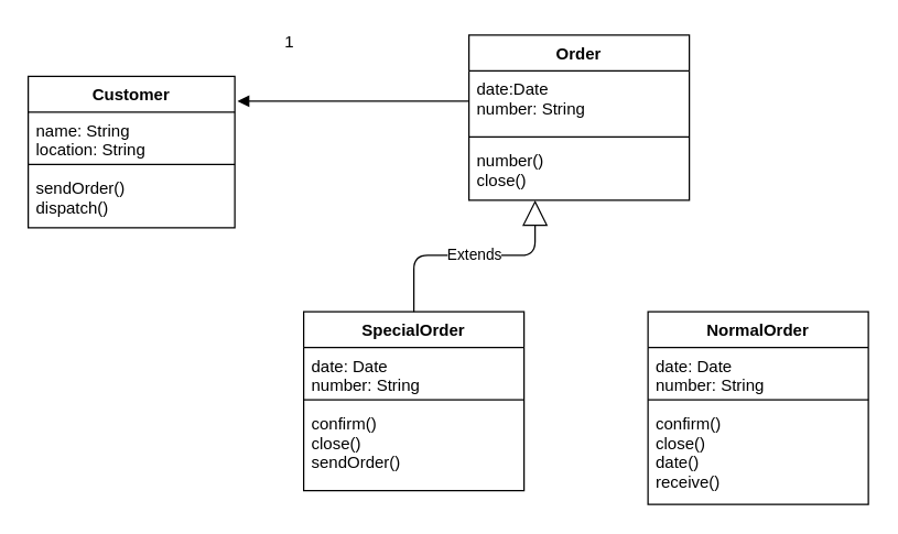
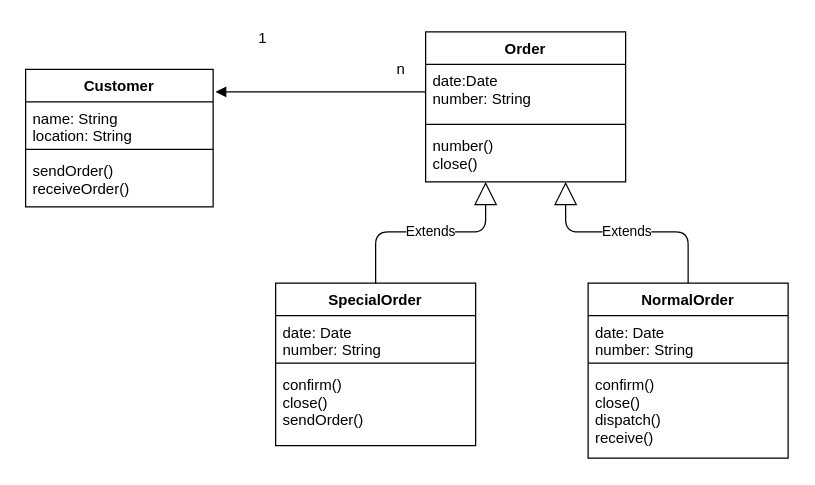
  <mxCell id="0" />
  <mxCell id="1" parent="0" />
  <mxCell id="2" value="SpecialOrder" style="swimlane;fontStyle=1;align=center;verticalAlign=top;childLayout=stackLayout;horizontal=1;startSize=26;horizontalStack=0;resizeParent=1;resizeParentMax=0;resizeLast=0;collapsible=1;marginBottom=0;" vertex="1" parent="1"><mxGeometry x="220" y="226" width="160" height="130" as="geometry" /></mxCell>
  <mxCell id="3" value="date: Date&#10;number: String" style="text;strokeColor=none;fillColor=none;align=left;verticalAlign=top;spacingLeft=4;spacingRight=4;overflow=hidden;rotatable=0;points=[[0,0.5],[1,0.5]];portConstraint=eastwest;" vertex="1" parent="2"><mxGeometry y="26" width="160" height="34" as="geometry" /></mxCell>
  <mxCell id="4" value="" style="line;strokeWidth=1;fillColor=none;align=left;verticalAlign=middle;spacingTop=-1;spacingLeft=3;spacingRight=3;rotatable=0;labelPosition=right;points=[];portConstraint=eastwest;" vertex="1" parent="2"><mxGeometry y="60" width="160" height="8" as="geometry" /></mxCell>
  <mxCell id="5" value="confirm()&#10;close()&#10;sendOrder()" style="text;strokeColor=none;fillColor=none;align=left;verticalAlign=top;spacingLeft=4;spacingRight=4;overflow=hidden;rotatable=0;points=[[0,0.5],[1,0.5]];portConstraint=eastwest;" vertex="1" parent="2"><mxGeometry y="68" width="160" height="62" as="geometry" /></mxCell>
  <mxCell id="6" value="Order" style="swimlane;fontStyle=1;align=center;verticalAlign=top;childLayout=stackLayout;horizontal=1;startSize=26;horizontalStack=0;resizeParent=1;resizeParentMax=0;resizeLast=0;collapsible=1;marginBottom=0;" vertex="1" parent="1"><mxGeometry x="340" y="25" width="160" height="120" as="geometry" /></mxCell>
  <mxCell id="7" value="date:Date&#10;number: String" style="text;strokeColor=none;fillColor=none;align=left;verticalAlign=top;spacingLeft=4;spacingRight=4;overflow=hidden;rotatable=0;points=[[0,0.5],[1,0.5]];portConstraint=eastwest;" vertex="1" parent="6"><mxGeometry y="26" width="160" height="44" as="geometry" /></mxCell>
  <mxCell id="8" value="" style="line;strokeWidth=1;fillColor=none;align=left;verticalAlign=middle;spacingTop=-1;spacingLeft=3;spacingRight=3;rotatable=0;labelPosition=right;points=[];portConstraint=eastwest;" vertex="1" parent="6"><mxGeometry y="70" width="160" height="8" as="geometry" /></mxCell>
  <mxCell id="9" value="number()&#10;close()" style="text;strokeColor=none;fillColor=none;align=left;verticalAlign=top;spacingLeft=4;spacingRight=4;overflow=hidden;rotatable=0;points=[[0,0.5],[1,0.5]];portConstraint=eastwest;" vertex="1" parent="6"><mxGeometry y="78" width="160" height="42" as="geometry" /></mxCell>
  <mxCell id="10" value="" style="endArrow=block;endFill=1;html=1;edgeStyle=orthogonalEdgeStyle;align=left;verticalAlign=top;entryX=1.013;entryY=0.164;entryDx=0;entryDy=0;entryPerimeter=0;exitX=0;exitY=0.5;exitDx=0;exitDy=0;" edge="1" parent="1" source="7" target="11"><mxGeometry x="-1" relative="1" as="geometry"><mxPoint x="300" y="95" as="sourcePoint" /><mxPoint x="220" y="105" as="targetPoint" /></mxGeometry></mxCell>
  <mxCell id="11" value="Customer" style="swimlane;fontStyle=1;align=center;verticalAlign=top;childLayout=stackLayout;horizontal=1;startSize=26;horizontalStack=0;resizeParent=1;resizeParentMax=0;resizeLast=0;collapsible=1;marginBottom=0;" vertex="1" parent="1"><mxGeometry x="20" y="55" width="150" height="110" as="geometry"><mxRectangle x="100" y="190" width="100" height="26" as="alternateBounds" /></mxGeometry></mxCell>
  <mxCell id="12" value="name: String&#10;location: String" style="text;strokeColor=none;fillColor=none;align=left;verticalAlign=top;spacingLeft=4;spacingRight=4;overflow=hidden;rotatable=0;points=[[0,0.5],[1,0.5]];portConstraint=eastwest;" vertex="1" parent="11"><mxGeometry y="26" width="150" height="34" as="geometry" /></mxCell>
  <mxCell id="13" value="" style="line;strokeWidth=1;fillColor=none;align=left;verticalAlign=middle;spacingTop=-1;spacingLeft=3;spacingRight=3;rotatable=0;labelPosition=right;points=[];portConstraint=eastwest;" vertex="1" parent="11"><mxGeometry y="60" width="150" height="8" as="geometry" /></mxCell>
- <mxCell id="14" value="sendOrder()&#10;dispatch()" style="text;strokeColor=none;fillColor=none;align=left;verticalAlign=top;spacingLeft=4;spacingRight=4;overflow=hidden;rotatable=0;points=[[0,0.5],[1,0.5]];portConstraint=eastwest;" vertex="1" parent="11"><mxGeometry y="68" width="150" height="42" as="geometry" /></mxCell>
+ <mxCell id="14" value="sendOrder()&#10;receiveOrder()" style="text;strokeColor=none;fillColor=none;align=left;verticalAlign=top;spacingLeft=4;spacingRight=4;overflow=hidden;rotatable=0;points=[[0,0.5],[1,0.5]];portConstraint=eastwest;" vertex="1" parent="11"><mxGeometry y="68" width="150" height="42" as="geometry" /></mxCell>
+ <mxCell id="15" value="n" style="text;html=1;align=center;verticalAlign=middle;resizable=0;points=[];autosize=1;" vertex="1" parent="1"><mxGeometry x="310" y="45" width="20" height="20" as="geometry" /></mxCell>
  <mxCell id="16" value="1" style="text;html=1;strokeColor=none;fillColor=none;align=center;verticalAlign=middle;whiteSpace=wrap;rounded=0;" vertex="1" parent="1"><mxGeometry x="190" y="20" width="40" height="20" as="geometry" /></mxCell>
  <mxCell id="17" value="Extends" style="endArrow=block;endSize=16;endFill=0;html=1;exitX=0.5;exitY=0;exitDx=0;exitDy=0;entryX=0.3;entryY=1;entryDx=0;entryDy=0;entryPerimeter=0;" edge="1" parent="1" source="2" target="9"><mxGeometry width="160" relative="1" as="geometry"><mxPoint x="210" y="485" as="sourcePoint" /><mxPoint x="410" y="155" as="targetPoint" /><Array as="points"><mxPoint x="300" y="185" /><mxPoint x="388" y="185" /></Array></mxGeometry></mxCell>
+ <mxCell id="18" value="Extends" style="endArrow=block;endSize=16;endFill=0;html=1;entryX=0.7;entryY=1;entryDx=0;entryDy=0;entryPerimeter=0;exitX=0.5;exitY=0;exitDx=0;exitDy=0;" edge="1" parent="1" source="19" target="9"><mxGeometry width="160" relative="1" as="geometry"><mxPoint x="250" y="305" as="sourcePoint" /><mxPoint x="410" y="305" as="targetPoint" /><Array as="points"><mxPoint x="550" y="185" /><mxPoint x="452" y="185" /></Array></mxGeometry></mxCell>
  <mxCell id="19" value="NormalOrder" style="swimlane;fontStyle=1;align=center;verticalAlign=top;childLayout=stackLayout;horizontal=1;startSize=26;horizontalStack=0;resizeParent=1;resizeParentMax=0;resizeLast=0;collapsible=1;marginBottom=0;" vertex="1" parent="1"><mxGeometry x="470" y="226" width="160" height="140" as="geometry" /></mxCell>
  <mxCell id="20" value="date: Date&#10;number: String" style="text;strokeColor=none;fillColor=none;align=left;verticalAlign=top;spacingLeft=4;spacingRight=4;overflow=hidden;rotatable=0;points=[[0,0.5],[1,0.5]];portConstraint=eastwest;" vertex="1" parent="19"><mxGeometry y="26" width="160" height="34" as="geometry" /></mxCell>
  <mxCell id="21" value="" style="line;strokeWidth=1;fillColor=none;align=left;verticalAlign=middle;spacingTop=-1;spacingLeft=3;spacingRight=3;rotatable=0;labelPosition=right;points=[];portConstraint=eastwest;" vertex="1" parent="19"><mxGeometry y="60" width="160" height="8" as="geometry" /></mxCell>
- <mxCell id="22" value="confirm()&#10;close()&#10;date()&#10;receive()" style="text;strokeColor=none;fillColor=none;align=left;verticalAlign=top;spacingLeft=4;spacingRight=4;overflow=hidden;rotatable=0;points=[[0,0.5],[1,0.5]];portConstraint=eastwest;" vertex="1" parent="19"><mxGeometry y="68" width="160" height="72" as="geometry" /></mxCell>
+ <mxCell id="22" value="confirm()&#10;close()&#10;dispatch()&#10;receive()" style="text;strokeColor=none;fillColor=none;align=left;verticalAlign=top;spacingLeft=4;spacingRight=4;overflow=hidden;rotatable=0;points=[[0,0.5],[1,0.5]];portConstraint=eastwest;" vertex="1" parent="19"><mxGeometry y="68" width="160" height="72" as="geometry" /></mxCell>
